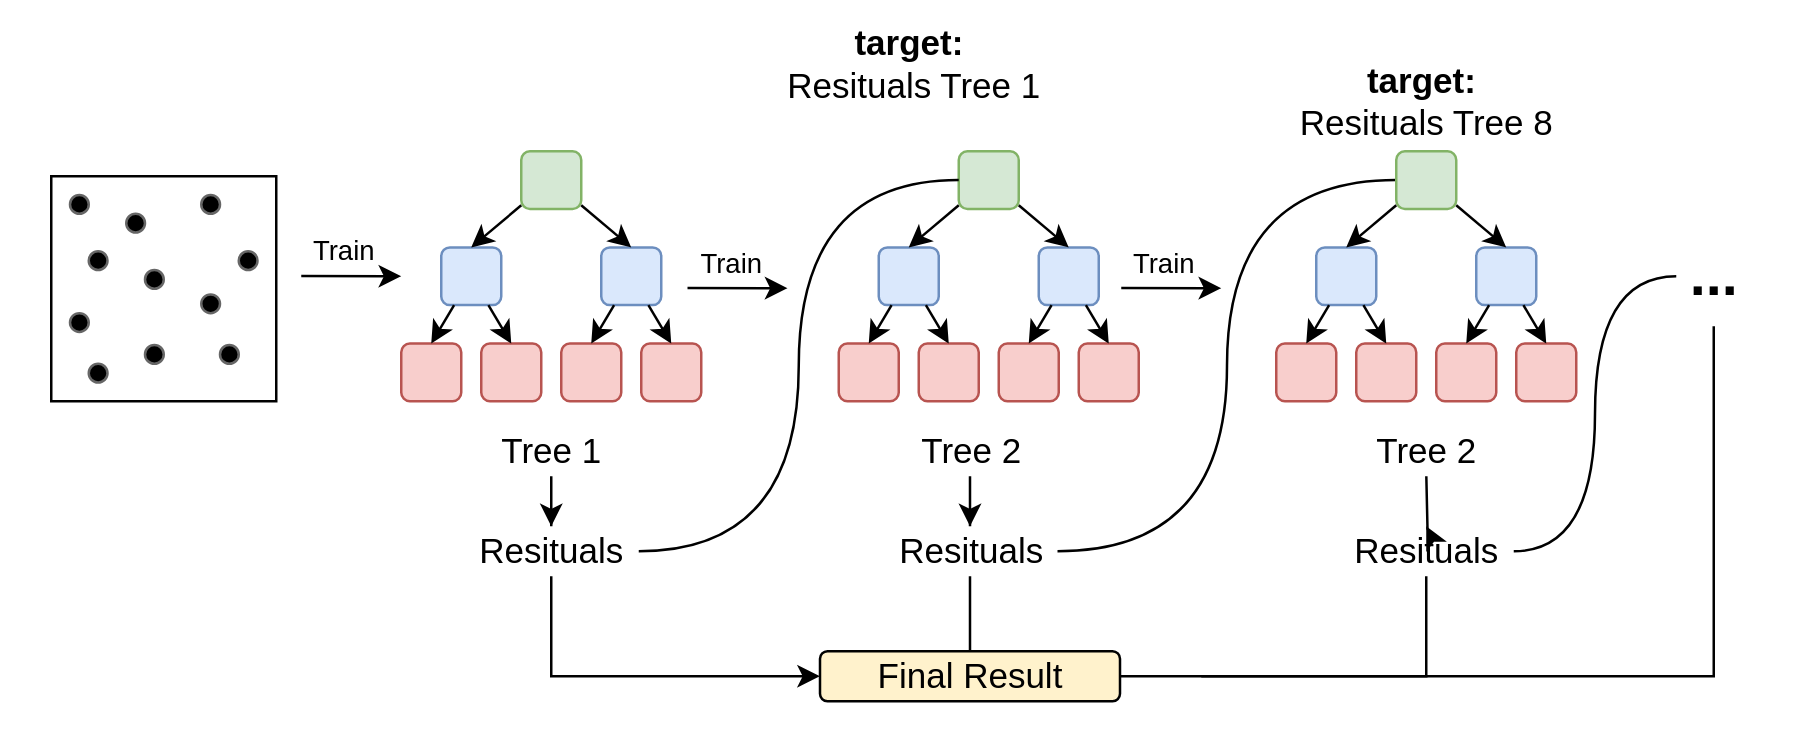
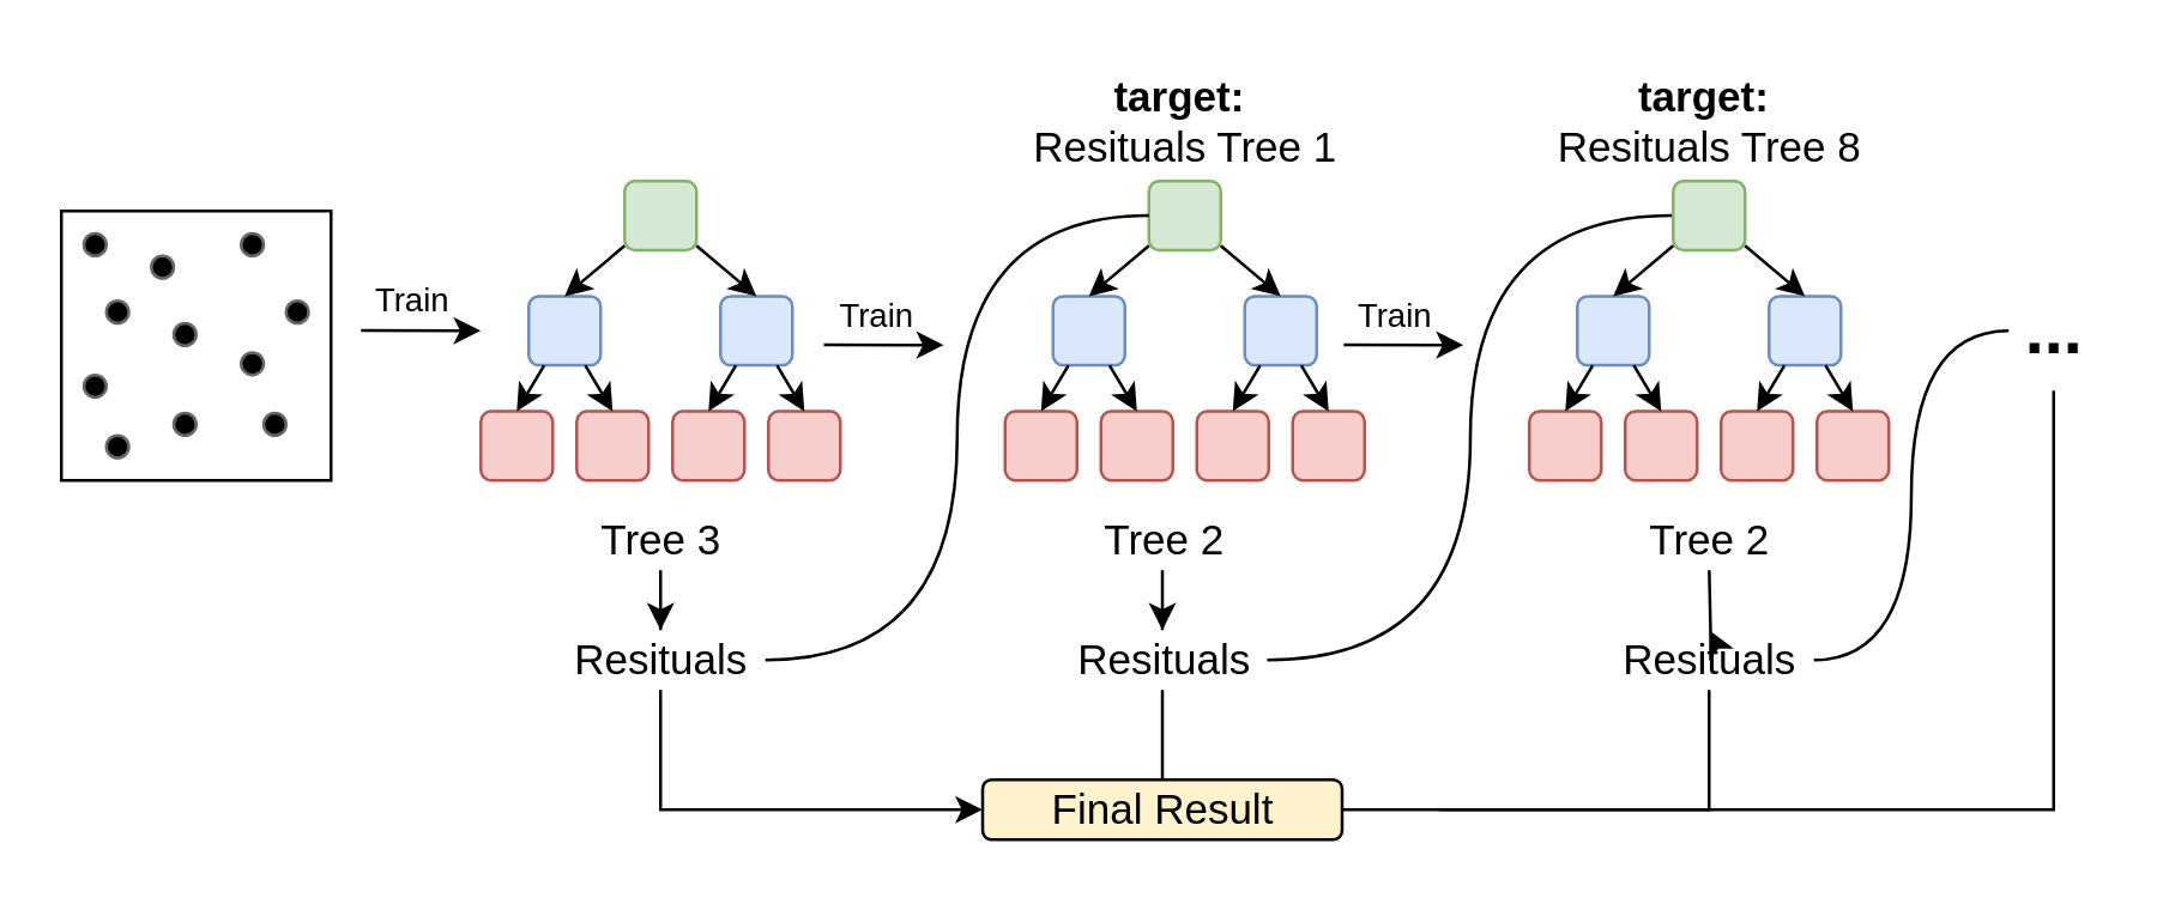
  <mxCell id="0" />
  <mxCell id="1" parent="0" />
  <mxCell id="2" value="" style="group" parent="1" vertex="1" connectable="0"><mxGeometry x="160" y="60" width="120" height="100" as="geometry" /></mxCell>
  <mxCell id="3" value="" style="rounded=1;whiteSpace=wrap;html=1;fontSize=16;fillColor=#d5e8d4;strokeColor=#82b366;" parent="2" vertex="1"><mxGeometry x="48" width="24" height="23.077" as="geometry" /></mxCell>
  <mxCell id="4" value="" style="rounded=1;whiteSpace=wrap;html=1;fontSize=16;fillColor=#dae8fc;strokeColor=#6c8ebf;" parent="2" vertex="1"><mxGeometry x="16" y="38.462" width="24" height="23.077" as="geometry" /></mxCell>
  <mxCell id="5" style="rounded=0;orthogonalLoop=1;jettySize=auto;html=1;entryX=0.5;entryY=0;entryDx=0;entryDy=0;fontSize=16;" parent="2" source="3" target="4" edge="1"><mxGeometry relative="1" as="geometry" /></mxCell>
  <mxCell id="6" value="" style="rounded=1;whiteSpace=wrap;html=1;fontSize=16;fillColor=#dae8fc;strokeColor=#6c8ebf;" parent="2" vertex="1"><mxGeometry x="80" y="38.462" width="24" height="23.077" as="geometry" /></mxCell>
  <mxCell id="7" style="edgeStyle=none;rounded=0;orthogonalLoop=1;jettySize=auto;html=1;entryX=0.5;entryY=0;entryDx=0;entryDy=0;fontSize=16;strokeColor=#000000;" parent="2" source="3" target="6" edge="1"><mxGeometry relative="1" as="geometry" /></mxCell>
  <mxCell id="8" style="edgeStyle=orthogonalEdgeStyle;rounded=0;orthogonalLoop=1;jettySize=auto;html=1;exitX=0.5;exitY=1;exitDx=0;exitDy=0;fontSize=16;" parent="2" source="6" target="6" edge="1"><mxGeometry relative="1" as="geometry" /></mxCell>
  <mxCell id="9" value="" style="rounded=1;whiteSpace=wrap;html=1;fontSize=16;fillColor=#f8cecc;strokeColor=#b85450;" parent="2" vertex="1"><mxGeometry x="32" y="76.923" width="24" height="23.077" as="geometry" /></mxCell>
  <mxCell id="10" style="edgeStyle=none;rounded=0;orthogonalLoop=1;jettySize=auto;html=1;entryX=0.5;entryY=0;entryDx=0;entryDy=0;fontSize=16;" parent="2" source="4" target="9" edge="1"><mxGeometry relative="1" as="geometry" /></mxCell>
  <mxCell id="11" value="" style="rounded=1;whiteSpace=wrap;html=1;fontSize=16;fillColor=#f8cecc;strokeColor=#b85450;" parent="2" vertex="1"><mxGeometry y="76.923" width="24" height="23.077" as="geometry" /></mxCell>
  <mxCell id="12" style="edgeStyle=none;rounded=0;orthogonalLoop=1;jettySize=auto;html=1;entryX=0.5;entryY=0;entryDx=0;entryDy=0;fontSize=16;" parent="2" source="4" target="11" edge="1"><mxGeometry relative="1" as="geometry" /></mxCell>
  <mxCell id="13" value="" style="rounded=1;whiteSpace=wrap;html=1;fontSize=16;fillColor=#f8cecc;strokeColor=#B85450;" parent="2" vertex="1"><mxGeometry x="64" y="76.923" width="24" height="23.077" as="geometry" /></mxCell>
  <mxCell id="14" style="edgeStyle=none;rounded=0;orthogonalLoop=1;jettySize=auto;html=1;entryX=0.5;entryY=0;entryDx=0;entryDy=0;fontSize=16;strokeColor=#000000;" parent="2" source="6" target="13" edge="1"><mxGeometry relative="1" as="geometry" /></mxCell>
  <mxCell id="15" value="" style="rounded=1;whiteSpace=wrap;html=1;fontSize=16;fillColor=#f8cecc;strokeColor=#b85450;" parent="2" vertex="1"><mxGeometry x="96" y="76.923" width="24" height="23.077" as="geometry" /></mxCell>
  <mxCell id="16" style="edgeStyle=none;rounded=0;orthogonalLoop=1;jettySize=auto;html=1;entryX=0.5;entryY=0;entryDx=0;entryDy=0;fontSize=16;" parent="2" source="6" target="15" edge="1"><mxGeometry relative="1" as="geometry" /></mxCell>
  <mxCell id="17" value="" style="endArrow=classic;html=1;rounded=0;" parent="1" edge="1"><mxGeometry width="50" height="50" relative="1" as="geometry"><mxPoint x="120" y="109.92" as="sourcePoint" /><mxPoint x="160" y="110" as="targetPoint" /></mxGeometry></mxCell>
  <mxCell id="18" value="Train" style="edgeLabel;html=1;align=center;verticalAlign=middle;resizable=0;points=[];" parent="17" vertex="1" connectable="0"><mxGeometry x="-0.158" relative="1" as="geometry"><mxPoint y="-10" as="offset" /></mxGeometry></mxCell>
  <mxCell id="19" value="" style="group" parent="1" vertex="1" connectable="0"><mxGeometry x="20" y="70" width="90" height="90" as="geometry" /></mxCell>
  <mxCell id="20" value="" style="whiteSpace=wrap;html=1;aspect=fixed;" parent="19" vertex="1"><mxGeometry width="90" height="90" as="geometry" /></mxCell>
  <mxCell id="21" value="" style="ellipse;whiteSpace=wrap;html=1;aspect=fixed;fillColor=#000000;fontColor=#333333;strokeColor=#666666;" parent="19" vertex="1"><mxGeometry x="60" y="47.25" width="7.5" height="7.5" as="geometry" /></mxCell>
  <mxCell id="22" value="" style="ellipse;whiteSpace=wrap;html=1;aspect=fixed;fillColor=#000000;fontColor=#333333;strokeColor=#666666;" parent="19" vertex="1"><mxGeometry x="37.5" y="37.5" width="7.5" height="7.5" as="geometry" /></mxCell>
  <mxCell id="23" value="" style="ellipse;whiteSpace=wrap;html=1;aspect=fixed;fillColor=#000000;fontColor=#333333;strokeColor=#666666;" parent="19" vertex="1"><mxGeometry x="30" y="15" width="7.5" height="7.5" as="geometry" /></mxCell>
  <mxCell id="24" value="" style="ellipse;whiteSpace=wrap;html=1;aspect=fixed;fillColor=#000000;fontColor=#333333;strokeColor=#666666;" parent="19" vertex="1"><mxGeometry x="37.5" y="67.5" width="7.5" height="7.5" as="geometry" /></mxCell>
  <mxCell id="25" value="" style="ellipse;whiteSpace=wrap;html=1;aspect=fixed;fillColor=#000000;fontColor=#333333;strokeColor=#666666;" parent="19" vertex="1"><mxGeometry x="75" y="30" width="7.5" height="7.5" as="geometry" /></mxCell>
  <mxCell id="26" value="" style="ellipse;whiteSpace=wrap;html=1;aspect=fixed;fillColor=#000000;fontColor=#333333;strokeColor=#666666;" parent="19" vertex="1"><mxGeometry x="67.5" y="67.5" width="7.5" height="7.5" as="geometry" /></mxCell>
  <mxCell id="27" value="" style="ellipse;whiteSpace=wrap;html=1;aspect=fixed;fillColor=#000000;fontColor=#333333;strokeColor=#666666;" parent="19" vertex="1"><mxGeometry x="7.5" y="54.75" width="7.5" height="7.5" as="geometry" /></mxCell>
  <mxCell id="28" value="" style="ellipse;whiteSpace=wrap;html=1;aspect=fixed;fillColor=#000000;fontColor=#333333;strokeColor=#666666;" parent="19" vertex="1"><mxGeometry x="15" y="30" width="7.5" height="7.5" as="geometry" /></mxCell>
  <mxCell id="29" value="" style="ellipse;whiteSpace=wrap;html=1;aspect=fixed;fillColor=#000000;fontColor=#333333;strokeColor=#666666;" parent="19" vertex="1"><mxGeometry x="15" y="75" width="7.5" height="7.5" as="geometry" /></mxCell>
  <mxCell id="30" value="" style="ellipse;whiteSpace=wrap;html=1;aspect=fixed;fillColor=#000000;fontColor=#333333;strokeColor=#666666;" parent="19" vertex="1"><mxGeometry x="60" y="7.5" width="7.5" height="7.5" as="geometry" /></mxCell>
  <mxCell id="31" value="" style="ellipse;whiteSpace=wrap;html=1;aspect=fixed;fillColor=#000000;fontColor=#333333;strokeColor=#666666;" parent="19" vertex="1"><mxGeometry x="7.5" y="7.5" width="7.5" height="7.5" as="geometry" /></mxCell>
  <mxCell id="32" value="" style="group" parent="1" vertex="1" connectable="0"><mxGeometry x="335" y="60" width="120" height="100" as="geometry" /></mxCell>
  <mxCell id="33" value="" style="rounded=1;whiteSpace=wrap;html=1;fontSize=16;fillColor=#d5e8d4;strokeColor=#82b366;" parent="32" vertex="1"><mxGeometry x="48" width="24" height="23.077" as="geometry" /></mxCell>
  <mxCell id="34" value="" style="rounded=1;whiteSpace=wrap;html=1;fontSize=16;fillColor=#dae8fc;strokeColor=#6c8ebf;" parent="32" vertex="1"><mxGeometry x="16" y="38.462" width="24" height="23.077" as="geometry" /></mxCell>
  <mxCell id="35" style="rounded=0;orthogonalLoop=1;jettySize=auto;html=1;entryX=0.5;entryY=0;entryDx=0;entryDy=0;fontSize=16;" parent="32" source="33" target="34" edge="1"><mxGeometry relative="1" as="geometry" /></mxCell>
  <mxCell id="36" value="" style="rounded=1;whiteSpace=wrap;html=1;fontSize=16;fillColor=#dae8fc;strokeColor=#6c8ebf;" parent="32" vertex="1"><mxGeometry x="80" y="38.462" width="24" height="23.077" as="geometry" /></mxCell>
  <mxCell id="37" style="edgeStyle=none;rounded=0;orthogonalLoop=1;jettySize=auto;html=1;entryX=0.5;entryY=0;entryDx=0;entryDy=0;fontSize=16;strokeColor=#000000;" parent="32" source="33" target="36" edge="1"><mxGeometry relative="1" as="geometry" /></mxCell>
  <mxCell id="38" style="edgeStyle=orthogonalEdgeStyle;rounded=0;orthogonalLoop=1;jettySize=auto;html=1;exitX=0.5;exitY=1;exitDx=0;exitDy=0;fontSize=16;" parent="32" source="36" target="36" edge="1"><mxGeometry relative="1" as="geometry" /></mxCell>
  <mxCell id="39" value="" style="rounded=1;whiteSpace=wrap;html=1;fontSize=16;fillColor=#f8cecc;strokeColor=#b85450;" parent="32" vertex="1"><mxGeometry x="32" y="76.923" width="24" height="23.077" as="geometry" /></mxCell>
  <mxCell id="40" style="edgeStyle=none;rounded=0;orthogonalLoop=1;jettySize=auto;html=1;entryX=0.5;entryY=0;entryDx=0;entryDy=0;fontSize=16;" parent="32" source="34" target="39" edge="1"><mxGeometry relative="1" as="geometry" /></mxCell>
  <mxCell id="41" value="" style="rounded=1;whiteSpace=wrap;html=1;fontSize=16;fillColor=#f8cecc;strokeColor=#b85450;" parent="32" vertex="1"><mxGeometry y="76.923" width="24" height="23.077" as="geometry" /></mxCell>
  <mxCell id="42" style="edgeStyle=none;rounded=0;orthogonalLoop=1;jettySize=auto;html=1;entryX=0.5;entryY=0;entryDx=0;entryDy=0;fontSize=16;" parent="32" source="34" target="41" edge="1"><mxGeometry relative="1" as="geometry" /></mxCell>
  <mxCell id="43" value="" style="rounded=1;whiteSpace=wrap;html=1;fontSize=16;fillColor=#f8cecc;strokeColor=#B85450;" parent="32" vertex="1"><mxGeometry x="64" y="76.923" width="24" height="23.077" as="geometry" /></mxCell>
  <mxCell id="44" style="edgeStyle=none;rounded=0;orthogonalLoop=1;jettySize=auto;html=1;entryX=0.5;entryY=0;entryDx=0;entryDy=0;fontSize=16;strokeColor=#000000;" parent="32" source="36" target="43" edge="1"><mxGeometry relative="1" as="geometry" /></mxCell>
  <mxCell id="45" value="" style="rounded=1;whiteSpace=wrap;html=1;fontSize=16;fillColor=#f8cecc;strokeColor=#b85450;" parent="32" vertex="1"><mxGeometry x="96" y="76.923" width="24" height="23.077" as="geometry" /></mxCell>
  <mxCell id="46" style="edgeStyle=none;rounded=0;orthogonalLoop=1;jettySize=auto;html=1;entryX=0.5;entryY=0;entryDx=0;entryDy=0;fontSize=16;" parent="32" source="36" target="45" edge="1"><mxGeometry relative="1" as="geometry" /></mxCell>
  <mxCell id="47" style="edgeStyle=orthogonalEdgeStyle;rounded=0;orthogonalLoop=1;jettySize=auto;html=1;fontSize=14;fontColor=#FFFFFF;endArrow=none;endFill=0;" parent="1" edge="1"><mxGeometry relative="1" as="geometry"><mxPoint x="480" y="270" as="targetPoint" /><mxPoint x="685" y="130" as="sourcePoint" /><Array as="points"><mxPoint x="685" y="270" /></Array></mxGeometry></mxCell>
  <mxCell id="48" value="&lt;font size=&quot;1&quot; color=&quot;#000000&quot;&gt;&lt;b style=&quot;font-size: 23px;&quot;&gt;...&lt;/b&gt;&lt;/font&gt;" style="text;html=1;align=center;verticalAlign=middle;resizable=0;points=[];autosize=1;strokeColor=none;fillColor=none;fontColor=#FF6666;" parent="1" vertex="1"><mxGeometry x="670" y="100" width="30" height="20" as="geometry" /></mxCell>
  <mxCell id="49" value="" style="edgeStyle=orthogonalEdgeStyle;rounded=0;orthogonalLoop=1;jettySize=auto;html=1;fontSize=14;fontColor=#000000;" parent="1" source="50" target="55" edge="1"><mxGeometry relative="1" as="geometry" /></mxCell>
- <mxCell id="50" value="Tree 1" style="text;html=1;align=center;verticalAlign=middle;resizable=0;points=[];autosize=1;strokeColor=none;fillColor=none;fontSize=14;fontColor=#000000;" parent="1" vertex="1"><mxGeometry x="190" y="170" width="60" height="20" as="geometry" /></mxCell>
+ <mxCell id="50" value="Tree 3" style="text;html=1;align=center;verticalAlign=middle;resizable=0;points=[];autosize=1;strokeColor=none;fillColor=none;fontSize=14;fontColor=#000000;" parent="1" vertex="1"><mxGeometry x="190" y="170" width="60" height="20" as="geometry" /></mxCell>
  <mxCell id="51" value="" style="edgeStyle=orthogonalEdgeStyle;rounded=0;orthogonalLoop=1;jettySize=auto;html=1;fontSize=14;fontColor=#000000;" parent="1" source="52" target="58" edge="1"><mxGeometry relative="1" as="geometry" /></mxCell>
  <mxCell id="52" value="Tree 2" style="text;html=1;align=center;verticalAlign=middle;resizable=0;points=[];autosize=1;strokeColor=none;fillColor=none;fontSize=14;fontColor=#000000;" parent="1" vertex="1"><mxGeometry x="357.5" y="170" width="60" height="20" as="geometry" /></mxCell>
  <mxCell id="53" style="edgeStyle=orthogonalEdgeStyle;rounded=0;orthogonalLoop=1;jettySize=auto;html=1;entryX=0;entryY=0.5;entryDx=0;entryDy=0;fontSize=14;fontColor=#FFFFFF;" parent="1" source="55" target="59" edge="1"><mxGeometry relative="1" as="geometry"><Array as="points"><mxPoint x="220" y="270" /></Array></mxGeometry></mxCell>
  <mxCell id="54" style="edgeStyle=orthogonalEdgeStyle;rounded=0;orthogonalLoop=1;jettySize=auto;html=1;entryX=0;entryY=0.5;entryDx=0;entryDy=0;fontSize=14;fontColor=#FFFFFF;endArrow=none;endFill=0;curved=1;" parent="1" source="55" target="33" edge="1"><mxGeometry relative="1" as="geometry" /></mxCell>
  <mxCell id="55" value="Resituals" style="text;html=1;align=center;verticalAlign=middle;resizable=0;points=[];autosize=1;strokeColor=none;fillColor=none;fontSize=14;fontColor=#000000;" parent="1" vertex="1"><mxGeometry x="185" y="210" width="70" height="20" as="geometry" /></mxCell>
  <mxCell id="56" value="" style="edgeStyle=orthogonalEdgeStyle;rounded=0;orthogonalLoop=1;jettySize=auto;html=1;fontSize=14;fontColor=#FFFFFF;endArrow=none;endFill=0;" parent="1" source="58" target="59" edge="1"><mxGeometry relative="1" as="geometry" /></mxCell>
  <mxCell id="57" style="edgeStyle=orthogonalEdgeStyle;curved=1;rounded=0;orthogonalLoop=1;jettySize=auto;html=1;entryX=0;entryY=0.5;entryDx=0;entryDy=0;fontSize=14;fontColor=#FFFFFF;endArrow=none;endFill=0;" parent="1" source="58" target="64" edge="1"><mxGeometry relative="1" as="geometry" /></mxCell>
  <mxCell id="58" value="Resituals" style="text;html=1;align=center;verticalAlign=middle;resizable=0;points=[];autosize=1;strokeColor=none;fillColor=none;fontSize=14;fontColor=#000000;" parent="1" vertex="1"><mxGeometry x="352.5" y="210" width="70" height="20" as="geometry" /></mxCell>
  <mxCell id="59" value="Final Result" style="rounded=1;whiteSpace=wrap;html=1;fontSize=14;fillColor=#fff2cc;" parent="1" vertex="1"><mxGeometry x="327.5" y="260" width="120" height="20" as="geometry" /></mxCell>
- <mxCell id="60" value="&lt;b&gt;target:&lt;/b&gt;&amp;nbsp;&lt;br&gt;Resituals Tree 1" style="text;html=1;align=center;verticalAlign=middle;resizable=0;points=[];autosize=1;strokeColor=none;fillColor=none;fontSize=14;fontColor=#000000;" parent="1" vertex="1"><mxGeometry x="305" y="5" width="120" height="40" as="geometry" /></mxCell>
+ <mxCell id="60" value="&lt;b&gt;target:&lt;/b&gt;&amp;nbsp;&lt;br&gt;Resituals Tree 1" style="text;html=1;align=center;verticalAlign=middle;resizable=0;points=[];autosize=1;strokeColor=none;fillColor=none;fontSize=14;fontColor=#000000;" parent="1" vertex="1"><mxGeometry x="335" y="20" width="120" height="40" as="geometry" /></mxCell>
  <mxCell id="61" value="" style="endArrow=classic;html=1;rounded=0;" parent="1" edge="1"><mxGeometry width="50" height="50" relative="1" as="geometry"><mxPoint x="274.5" y="114.71" as="sourcePoint" /><mxPoint x="314.5" y="114.79" as="targetPoint" /></mxGeometry></mxCell>
  <mxCell id="62" value="Train" style="edgeLabel;html=1;align=center;verticalAlign=middle;resizable=0;points=[];" parent="61" vertex="1" connectable="0"><mxGeometry x="-0.158" relative="1" as="geometry"><mxPoint y="-10" as="offset" /></mxGeometry></mxCell>
  <mxCell id="63" value="" style="group" parent="1" vertex="1" connectable="0"><mxGeometry x="510" y="60" width="120" height="100" as="geometry" /></mxCell>
  <mxCell id="64" value="" style="rounded=1;whiteSpace=wrap;html=1;fontSize=16;fillColor=#d5e8d4;strokeColor=#82b366;" parent="63" vertex="1"><mxGeometry x="48" width="24" height="23.077" as="geometry" /></mxCell>
  <mxCell id="65" value="" style="rounded=1;whiteSpace=wrap;html=1;fontSize=16;fillColor=#dae8fc;strokeColor=#6c8ebf;" parent="63" vertex="1"><mxGeometry x="16" y="38.462" width="24" height="23.077" as="geometry" /></mxCell>
  <mxCell id="66" style="rounded=0;orthogonalLoop=1;jettySize=auto;html=1;entryX=0.5;entryY=0;entryDx=0;entryDy=0;fontSize=16;" parent="63" source="64" target="65" edge="1"><mxGeometry relative="1" as="geometry" /></mxCell>
  <mxCell id="67" value="" style="rounded=1;whiteSpace=wrap;html=1;fontSize=16;fillColor=#dae8fc;strokeColor=#6c8ebf;" parent="63" vertex="1"><mxGeometry x="80" y="38.462" width="24" height="23.077" as="geometry" /></mxCell>
  <mxCell id="68" style="edgeStyle=none;rounded=0;orthogonalLoop=1;jettySize=auto;html=1;entryX=0.5;entryY=0;entryDx=0;entryDy=0;fontSize=16;strokeColor=#000000;" parent="63" source="64" target="67" edge="1"><mxGeometry relative="1" as="geometry" /></mxCell>
  <mxCell id="69" style="edgeStyle=orthogonalEdgeStyle;rounded=0;orthogonalLoop=1;jettySize=auto;html=1;exitX=0.5;exitY=1;exitDx=0;exitDy=0;fontSize=16;" parent="63" source="67" target="67" edge="1"><mxGeometry relative="1" as="geometry" /></mxCell>
  <mxCell id="70" value="" style="rounded=1;whiteSpace=wrap;html=1;fontSize=16;fillColor=#f8cecc;strokeColor=#b85450;" parent="63" vertex="1"><mxGeometry x="32" y="76.923" width="24" height="23.077" as="geometry" /></mxCell>
  <mxCell id="71" style="edgeStyle=none;rounded=0;orthogonalLoop=1;jettySize=auto;html=1;entryX=0.5;entryY=0;entryDx=0;entryDy=0;fontSize=16;" parent="63" source="65" target="70" edge="1"><mxGeometry relative="1" as="geometry" /></mxCell>
  <mxCell id="72" value="" style="rounded=1;whiteSpace=wrap;html=1;fontSize=16;fillColor=#f8cecc;strokeColor=#b85450;" parent="63" vertex="1"><mxGeometry y="76.923" width="24" height="23.077" as="geometry" /></mxCell>
  <mxCell id="73" style="edgeStyle=none;rounded=0;orthogonalLoop=1;jettySize=auto;html=1;entryX=0.5;entryY=0;entryDx=0;entryDy=0;fontSize=16;" parent="63" source="65" target="72" edge="1"><mxGeometry relative="1" as="geometry" /></mxCell>
  <mxCell id="74" value="" style="rounded=1;whiteSpace=wrap;html=1;fontSize=16;fillColor=#f8cecc;strokeColor=#B85450;" parent="63" vertex="1"><mxGeometry x="64" y="76.923" width="24" height="23.077" as="geometry" /></mxCell>
  <mxCell id="75" style="edgeStyle=none;rounded=0;orthogonalLoop=1;jettySize=auto;html=1;entryX=0.5;entryY=0;entryDx=0;entryDy=0;fontSize=16;strokeColor=#000000;" parent="63" source="67" target="74" edge="1"><mxGeometry relative="1" as="geometry" /></mxCell>
  <mxCell id="76" value="" style="rounded=1;whiteSpace=wrap;html=1;fontSize=16;fillColor=#f8cecc;strokeColor=#b85450;" parent="63" vertex="1"><mxGeometry x="96" y="76.923" width="24" height="23.077" as="geometry" /></mxCell>
  <mxCell id="77" style="edgeStyle=none;rounded=0;orthogonalLoop=1;jettySize=auto;html=1;entryX=0.5;entryY=0;entryDx=0;entryDy=0;fontSize=16;" parent="63" source="67" target="76" edge="1"><mxGeometry relative="1" as="geometry" /></mxCell>
  <mxCell id="78" value="" style="endArrow=classic;html=1;rounded=0;" parent="1" edge="1"><mxGeometry width="50" height="50" relative="1" as="geometry"><mxPoint x="448" y="114.71" as="sourcePoint" /><mxPoint x="488" y="114.79" as="targetPoint" /></mxGeometry></mxCell>
  <mxCell id="79" value="Train" style="edgeLabel;html=1;align=center;verticalAlign=middle;resizable=0;points=[];" parent="78" vertex="1" connectable="0"><mxGeometry x="-0.158" relative="1" as="geometry"><mxPoint y="-10" as="offset" /></mxGeometry></mxCell>
  <mxCell id="80" value="&lt;b&gt;target:&lt;/b&gt;&amp;nbsp;&lt;br&gt;Resituals Tree 8" style="text;html=1;align=center;verticalAlign=middle;resizable=0;points=[];autosize=1;strokeColor=none;fillColor=none;fontSize=14;fontColor=#000000;" parent="1" vertex="1"><mxGeometry x="510" y="20" width="120" height="40" as="geometry" /></mxCell>
  <mxCell id="81" value="Tree 2" style="text;html=1;align=center;verticalAlign=middle;resizable=0;points=[];autosize=1;strokeColor=none;fillColor=none;fontSize=14;fontColor=#000000;" parent="1" vertex="1"><mxGeometry x="540" y="170" width="60" height="20" as="geometry" /></mxCell>
  <mxCell id="82" value="" style="edgeStyle=orthogonalEdgeStyle;rounded=0;orthogonalLoop=1;jettySize=auto;html=1;fontSize=14;fontColor=#000000;" parent="1" target="85" edge="1"><mxGeometry relative="1" as="geometry"><mxPoint x="570.029" y="190" as="sourcePoint" /></mxGeometry></mxCell>
  <mxCell id="83" style="edgeStyle=orthogonalEdgeStyle;rounded=0;orthogonalLoop=1;jettySize=auto;html=1;entryX=1;entryY=0.5;entryDx=0;entryDy=0;fontSize=14;fontColor=#FFFFFF;endArrow=none;endFill=0;" parent="1" source="85" target="59" edge="1"><mxGeometry relative="1" as="geometry"><Array as="points"><mxPoint x="570" y="270" /></Array></mxGeometry></mxCell>
  <mxCell id="84" style="edgeStyle=orthogonalEdgeStyle;curved=1;rounded=0;orthogonalLoop=1;jettySize=auto;html=1;entryX=0;entryY=0.5;entryDx=0;entryDy=0;entryPerimeter=0;fontSize=14;fontColor=#FFFFFF;endArrow=none;endFill=0;" parent="1" source="85" target="48" edge="1"><mxGeometry relative="1" as="geometry" /></mxCell>
  <mxCell id="85" value="Resituals" style="text;html=1;align=center;verticalAlign=middle;resizable=0;points=[];autosize=1;strokeColor=none;fillColor=none;fontSize=14;fontColor=#000000;" parent="1" vertex="1"><mxGeometry x="535" y="210" width="70" height="20" as="geometry" /></mxCell>
